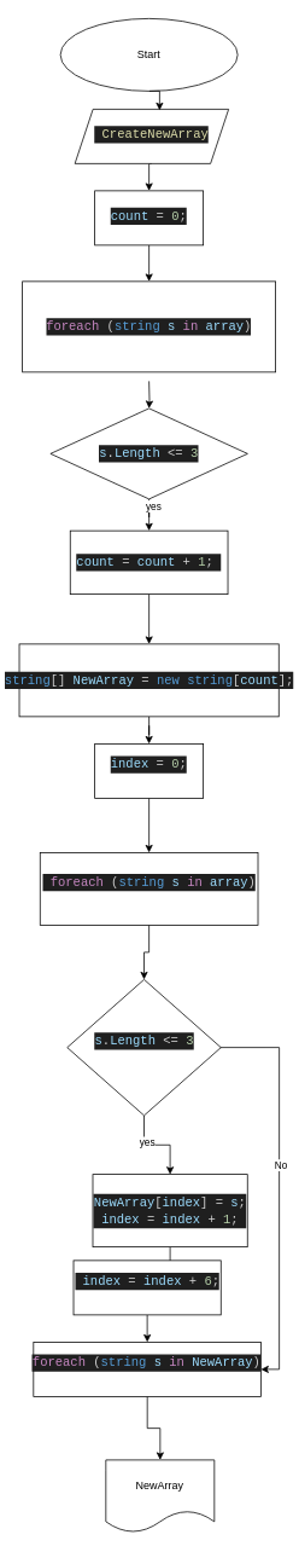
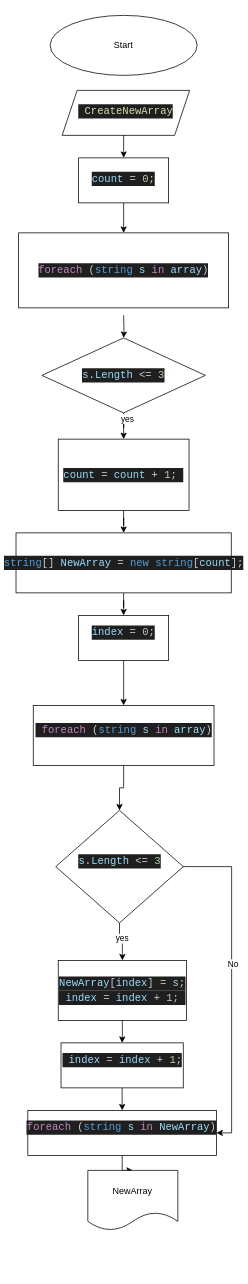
  <mxCell id="0" />
  <mxCell id="1" parent="0" />
  <mxCell id="2" value="Start" style="ellipse;whiteSpace=wrap;html=1;" parent="1" vertex="1"><mxGeometry x="66" y="20" width="196" height="80" as="geometry" /></mxCell>
  <mxCell id="3" style="edgeStyle=orthogonalEdgeStyle;rounded=0;orthogonalLoop=1;jettySize=auto;html=1;exitX=0.5;exitY=1;exitDx=0;exitDy=0;entryX=0.5;entryY=0;entryDx=0;entryDy=0;" parent="1" source="4" target="13" edge="1"><mxGeometry relative="1" as="geometry" /></mxCell>
  <mxCell id="4" value="&lt;pre style=&quot;text-wrap: wrap; margin-top: 0px; margin-bottom: 4px; padding: 10px; box-sizing: border-box; border: 1px solid var(--cib-color-stroke-neutral-primary); background: var(--cib-color-syntax-background-surface); border-radius: var(--cib-border-radius-large); color: rgb(17, 17, 17); font-size: 14px; text-align: left;&quot;&gt;&lt;div style=&quot;color: rgb(204, 204, 204); background-color: rgb(31, 31, 31); font-family: Consolas, &amp;quot;Courier New&amp;quot;, monospace; line-height: 19px; text-wrap: nowrap;&quot;&gt;&amp;nbsp;&lt;span style=&quot;color: #dcdcaa;&quot;&gt;CreateNewArray&lt;/span&gt;&lt;/div&gt;&lt;/pre&gt;" style="shape=parallelogram;perimeter=parallelogramPerimeter;whiteSpace=wrap;html=1;fixedSize=1;" parent="1" vertex="1"><mxGeometry x="82" y="120" width="170" height="60" as="geometry" /></mxCell>
  <mxCell id="5" value="" style="edgeStyle=orthogonalEdgeStyle;rounded=0;orthogonalLoop=1;jettySize=auto;html=1;" parent="1" source="9" target="11" edge="1"><mxGeometry relative="1" as="geometry" /></mxCell>
  <mxCell id="6" value="yes" style="edgeLabel;html=1;align=center;verticalAlign=middle;resizable=0;points=[];" parent="5" vertex="1" connectable="0"><mxGeometry x="-0.224" y="3" relative="1" as="geometry"><mxPoint as="offset" /></mxGeometry></mxCell>
  <mxCell id="7" style="edgeStyle=orthogonalEdgeStyle;rounded=0;orthogonalLoop=1;jettySize=auto;html=1;entryX=1;entryY=0.5;entryDx=0;entryDy=0;" parent="1" target="31" edge="1"><mxGeometry relative="1" as="geometry"><mxPoint x="242" y="1154.991" as="sourcePoint" /><mxPoint x="371.25" y="1450" as="targetPoint" /><Array as="points"><mxPoint x="308" y="1155" /><mxPoint x="308" y="1510" /></Array></mxGeometry></mxCell>
  <mxCell id="8" value="No" style="edgeLabel;html=1;align=center;verticalAlign=middle;resizable=0;points=[];" parent="7" vertex="1" connectable="0"><mxGeometry x="-0.112" y="1" relative="1" as="geometry"><mxPoint as="offset" /></mxGeometry></mxCell>
  <mxCell id="9" value="&#10;&lt;div style=&quot;color: #cccccc;background-color: #1f1f1f;font-family: Consolas, 'Courier New', monospace;font-weight: normal;font-size: 14px;line-height: 19px;white-space: pre;&quot;&gt;&lt;div&gt;&lt;span style=&quot;color: #9cdcfe;&quot;&gt;s&lt;/span&gt;&lt;span style=&quot;color: #d4d4d4;&quot;&gt;.&lt;/span&gt;&lt;span style=&quot;color: #9cdcfe;&quot;&gt;Length&lt;/span&gt;&lt;span style=&quot;color: #cccccc;&quot;&gt; &lt;/span&gt;&lt;span style=&quot;color: #d4d4d4;&quot;&gt;&amp;lt;=&lt;/span&gt;&lt;span style=&quot;color: #cccccc;&quot;&gt; &lt;/span&gt;&lt;span style=&quot;color: #b5cea8;&quot;&gt;3&lt;/span&gt;&lt;/div&gt;&lt;/div&gt;&#10;&#10;" style="rhombus;whiteSpace=wrap;html=1;" parent="1" vertex="1"><mxGeometry x="73.51" y="1080" width="170" height="150" as="geometry" /></mxCell>
  <mxCell id="10" value="" style="edgeStyle=orthogonalEdgeStyle;rounded=0;orthogonalLoop=1;jettySize=auto;html=1;" parent="1" source="11" target="29" edge="1"><mxGeometry relative="1" as="geometry" /></mxCell>
- <mxCell id="11" value="&lt;div style=&quot;color: rgb(204, 204, 204); background-color: rgb(31, 31, 31); font-family: Consolas, &amp;quot;Courier New&amp;quot;, monospace; font-size: 14px; line-height: 19px; white-space: pre;&quot;&gt;&lt;span style=&quot;color: #9cdcfe;&quot;&gt;NewArray&lt;/span&gt;[&lt;span style=&quot;color: #9cdcfe;&quot;&gt;index&lt;/span&gt;] &lt;span style=&quot;color: #d4d4d4;&quot;&gt;=&lt;/span&gt; &lt;span style=&quot;color: #9cdcfe;&quot;&gt;s&lt;/span&gt;;&lt;/div&gt;&lt;div style=&quot;color: rgb(204, 204, 204); background-color: rgb(31, 31, 31); font-family: Consolas, &amp;quot;Courier New&amp;quot;, monospace; font-size: 14px; line-height: 19px; white-space: pre;&quot;&gt;&lt;div style=&quot;line-height: 19px;&quot;&gt;&lt;span style=&quot;color: #9cdcfe;&quot;&gt;index&lt;/span&gt; &lt;span style=&quot;color: #d4d4d4;&quot;&gt;=&lt;/span&gt; &lt;span style=&quot;color: #9cdcfe;&quot;&gt;index&lt;/span&gt; &lt;span style=&quot;color: #d4d4d4;&quot;&gt;+&lt;/span&gt; &lt;span style=&quot;color: #b5cea8;&quot;&gt;1&lt;/span&gt;;&lt;/div&gt;&lt;/div&gt;" style="rounded=0;whiteSpace=wrap;html=1;" parent="1" vertex="1"><mxGeometry x="101.83" y="1295" width="171" height="80" as="geometry" /></mxCell>
+ <mxCell id="11" value="&lt;div style=&quot;color: rgb(204, 204, 204); background-color: rgb(31, 31, 31); font-family: Consolas, &amp;quot;Courier New&amp;quot;, monospace; font-size: 14px; line-height: 19px; white-space: pre;&quot;&gt;&lt;span style=&quot;color: #9cdcfe;&quot;&gt;NewArray&lt;/span&gt;[&lt;span style=&quot;color: #9cdcfe;&quot;&gt;index&lt;/span&gt;] &lt;span style=&quot;color: #d4d4d4;&quot;&gt;=&lt;/span&gt; &lt;span style=&quot;color: #9cdcfe;&quot;&gt;s&lt;/span&gt;;&lt;/div&gt;&lt;div style=&quot;color: rgb(204, 204, 204); background-color: rgb(31, 31, 31); font-family: Consolas, &amp;quot;Courier New&amp;quot;, monospace; font-size: 14px; line-height: 19px; white-space: pre;&quot;&gt;&lt;div style=&quot;line-height: 19px;&quot;&gt;&lt;span style=&quot;color: #9cdcfe;&quot;&gt;index&lt;/span&gt; &lt;span style=&quot;color: #d4d4d4;&quot;&gt;=&lt;/span&gt; &lt;span style=&quot;color: #9cdcfe;&quot;&gt;index&lt;/span&gt; &lt;span style=&quot;color: #d4d4d4;&quot;&gt;+&lt;/span&gt; &lt;span style=&quot;color: #b5cea8;&quot;&gt;1&lt;/span&gt;;&lt;/div&gt;&lt;/div&gt;" style="rounded=0;whiteSpace=wrap;html=1;" parent="1" vertex="1"><mxGeometry x="76.83" y="1280" width="171" height="80" as="geometry" /></mxCell>
  <mxCell id="12" value="" style="edgeStyle=orthogonalEdgeStyle;rounded=0;orthogonalLoop=1;jettySize=auto;html=1;" parent="1" source="13" target="23" edge="1"><mxGeometry relative="1" as="geometry" /></mxCell>
  <mxCell id="13" value="&lt;pre style=&quot;text-wrap: wrap; margin-top: 0px; margin-bottom: 4px; padding: 10px; box-sizing: border-box; border: 1px solid var(--cib-color-stroke-neutral-primary); background: var(--cib-color-syntax-background-surface); border-radius: var(--cib-border-radius-large); color: rgb(17, 17, 17); font-size: 14px; text-align: left;&quot;&gt;&lt;div style=&quot;color: rgb(204, 204, 204); background-color: rgb(31, 31, 31); font-family: Consolas, &amp;quot;Courier New&amp;quot;, monospace; line-height: 19px; text-wrap: nowrap;&quot;&gt;&lt;span style=&quot;color: #9cdcfe;&quot;&gt;count&lt;/span&gt; &lt;span style=&quot;color: #d4d4d4;&quot;&gt;=&lt;/span&gt; &lt;span style=&quot;color: #b5cea8;&quot;&gt;0&lt;/span&gt;;&lt;/div&gt;&lt;/pre&gt;" style="rounded=0;whiteSpace=wrap;html=1;" parent="1" vertex="1"><mxGeometry x="104" y="210" width="120" height="60" as="geometry" /></mxCell>
  <mxCell id="14" value="" style="edgeStyle=orthogonalEdgeStyle;rounded=0;orthogonalLoop=1;jettySize=auto;html=1;" parent="1" source="16" target="18" edge="1"><mxGeometry relative="1" as="geometry" /></mxCell>
  <mxCell id="15" value="yes" style="edgeLabel;html=1;align=center;verticalAlign=middle;resizable=0;points=[];" parent="14" vertex="1" connectable="0"><mxGeometry x="-0.644" y="4" relative="1" as="geometry"><mxPoint as="offset" /></mxGeometry></mxCell>
  <mxCell id="16" value="&lt;br&gt;&lt;div style=&quot;color: #cccccc;background-color: #1f1f1f;font-family: Consolas, 'Courier New', monospace;font-weight: normal;font-size: 14px;line-height: 19px;white-space: pre;&quot;&gt;&lt;div&gt;&lt;span style=&quot;color: #9cdcfe;&quot;&gt;s&lt;/span&gt;&lt;span style=&quot;color: #d4d4d4;&quot;&gt;.&lt;/span&gt;&lt;span style=&quot;color: #9cdcfe;&quot;&gt;Length&lt;/span&gt;&lt;span style=&quot;color: #cccccc;&quot;&gt; &lt;/span&gt;&lt;span style=&quot;color: #d4d4d4;&quot;&gt;&amp;lt;=&lt;/span&gt;&lt;span style=&quot;color: #cccccc;&quot;&gt; &lt;/span&gt;&lt;span style=&quot;color: #b5cea8;&quot;&gt;3&lt;/span&gt;&lt;/div&gt;&lt;/div&gt;&lt;div&gt;&lt;br&gt;&lt;/div&gt;" style="rhombus;whiteSpace=wrap;html=1;" parent="1" vertex="1"><mxGeometry x="55.01" y="450" width="218" height="100" as="geometry" /></mxCell>
  <mxCell id="17" value="" style="edgeStyle=orthogonalEdgeStyle;rounded=0;orthogonalLoop=1;jettySize=auto;html=1;" parent="1" source="18" target="20" edge="1"><mxGeometry relative="1" as="geometry" /></mxCell>
- <mxCell id="18" value="&lt;div style=&quot;color: rgb(204, 204, 204); background-color: rgb(31, 31, 31); font-family: Consolas, &amp;quot;Courier New&amp;quot;, monospace; font-size: 14px; line-height: 19px; white-space: pre;&quot;&gt;&lt;span style=&quot;color: #9cdcfe;&quot;&gt;count&lt;/span&gt; &lt;span style=&quot;color: #d4d4d4;&quot;&gt;=&lt;/span&gt; &lt;span style=&quot;color: #9cdcfe;&quot;&gt;count&lt;/span&gt; &lt;span style=&quot;color: #d4d4d4;&quot;&gt;+&lt;/span&gt; &lt;span style=&quot;color: #b5cea8;&quot;&gt;1&lt;/span&gt;; &lt;/div&gt;" style="rounded=0;whiteSpace=wrap;html=1;" parent="1" vertex="1"><mxGeometry x="76.83" y="585" width="174.37" height="70" as="geometry" /></mxCell>
+ <mxCell id="18" value="&lt;div style=&quot;color: rgb(204, 204, 204); background-color: rgb(31, 31, 31); font-family: Consolas, &amp;quot;Courier New&amp;quot;, monospace; font-size: 14px; line-height: 19px; white-space: pre;&quot;&gt;&lt;span style=&quot;color: #9cdcfe;&quot;&gt;count&lt;/span&gt; &lt;span style=&quot;color: #d4d4d4;&quot;&gt;=&lt;/span&gt; &lt;span style=&quot;color: #9cdcfe;&quot;&gt;count&lt;/span&gt; &lt;span style=&quot;color: #d4d4d4;&quot;&gt;+&lt;/span&gt; &lt;span style=&quot;color: #b5cea8;&quot;&gt;1&lt;/span&gt;; &lt;/div&gt;" style="rounded=0;whiteSpace=wrap;html=1;" parent="1" vertex="1"><mxGeometry x="76.83" y="585" width="174.37" height="95" as="geometry" /></mxCell>
  <mxCell id="19" value="" style="edgeStyle=orthogonalEdgeStyle;rounded=0;orthogonalLoop=1;jettySize=auto;html=1;" parent="1" source="20" target="25" edge="1"><mxGeometry relative="1" as="geometry" /></mxCell>
  <mxCell id="20" value="&lt;div style=&quot;color: rgb(204, 204, 204); background-color: rgb(31, 31, 31); font-family: Consolas, &amp;quot;Courier New&amp;quot;, monospace; font-size: 14px; line-height: 19px; white-space: pre;&quot;&gt;&lt;span style=&quot;color: #569cd6;&quot;&gt;string&lt;/span&gt;[] &lt;span style=&quot;color: #9cdcfe;&quot;&gt;NewArray&lt;/span&gt; &lt;span style=&quot;color: #d4d4d4;&quot;&gt;=&lt;/span&gt; &lt;span style=&quot;color: #569cd6;&quot;&gt;new&lt;/span&gt; &lt;span style=&quot;color: #569cd6;&quot;&gt;string&lt;/span&gt;[&lt;span style=&quot;color: #9cdcfe;&quot;&gt;count&lt;/span&gt;];&lt;/div&gt;" style="rounded=0;whiteSpace=wrap;html=1;" parent="1" vertex="1"><mxGeometry x="20.52" y="710" width="286.99" height="80" as="geometry" /></mxCell>
  <mxCell id="21" value="" style="edgeStyle=orthogonalEdgeStyle;rounded=0;orthogonalLoop=1;jettySize=auto;html=1;" parent="1" target="16" edge="1"><mxGeometry relative="1" as="geometry"><mxPoint x="164" y="419.997" as="sourcePoint" /></mxGeometry></mxCell>
- <mxCell id="22" style="edgeStyle=orthogonalEdgeStyle;rounded=0;orthogonalLoop=1;jettySize=auto;html=1;exitX=0.5;exitY=1;exitDx=0;exitDy=0;entryX=0.551;entryY=0.02;entryDx=0;entryDy=0;entryPerimeter=0;" parent="1" source="2" target="4" edge="1"><mxGeometry relative="1" as="geometry" /></mxCell>
  <mxCell id="23" value="&lt;div style=&quot;color: rgb(204, 204, 204); background-color: rgb(31, 31, 31); font-family: Consolas, &amp;quot;Courier New&amp;quot;, monospace; font-size: 14px; line-height: 19px; white-space: pre;&quot;&gt;&lt;span style=&quot;color: #c586c0;&quot;&gt;foreach&lt;/span&gt; (&lt;span style=&quot;color: #569cd6;&quot;&gt;string&lt;/span&gt; &lt;span style=&quot;color: #9cdcfe;&quot;&gt;s&lt;/span&gt; &lt;span style=&quot;color: #c586c0;&quot;&gt;in&lt;/span&gt; &lt;span style=&quot;color: #9cdcfe;&quot;&gt;array&lt;/span&gt;)&lt;/div&gt;" style="rounded=0;whiteSpace=wrap;html=1;" parent="1" vertex="1"><mxGeometry x="24" y="310" width="280" height="100" as="geometry" /></mxCell>
  <mxCell id="24" value="" style="edgeStyle=orthogonalEdgeStyle;rounded=0;orthogonalLoop=1;jettySize=auto;html=1;" parent="1" source="25" target="27" edge="1"><mxGeometry relative="1" as="geometry" /></mxCell>
  <mxCell id="25" value="&#10;&lt;div style=&quot;color: #cccccc;background-color: #1f1f1f;font-family: Consolas, 'Courier New', monospace;font-weight: normal;font-size: 14px;line-height: 19px;white-space: pre;&quot;&gt;&lt;div&gt;&lt;span style=&quot;color: #9cdcfe;&quot;&gt;index&lt;/span&gt;&lt;span style=&quot;color: #cccccc;&quot;&gt; &lt;/span&gt;&lt;span style=&quot;color: #d4d4d4;&quot;&gt;=&lt;/span&gt;&lt;span style=&quot;color: #cccccc;&quot;&gt; &lt;/span&gt;&lt;span style=&quot;color: #b5cea8;&quot;&gt;0&lt;/span&gt;&lt;span style=&quot;color: #cccccc;&quot;&gt;;&lt;/span&gt;&lt;/div&gt;&lt;/div&gt;&#10;&#10;" style="rounded=0;whiteSpace=wrap;html=1;" parent="1" vertex="1"><mxGeometry x="104.01" y="820" width="120" height="60" as="geometry" /></mxCell>
  <mxCell id="26" value="" style="edgeStyle=orthogonalEdgeStyle;rounded=0;orthogonalLoop=1;jettySize=auto;html=1;" parent="1" source="27" target="9" edge="1"><mxGeometry relative="1" as="geometry" /></mxCell>
  <mxCell id="27" value="&#10;&lt;div style=&quot;color: #cccccc;background-color: #1f1f1f;font-family: Consolas, 'Courier New', monospace;font-weight: normal;font-size: 14px;line-height: 19px;white-space: pre;&quot;&gt;&lt;div&gt;&lt;span style=&quot;color: #cccccc;&quot;&gt;&amp;nbsp;&lt;/span&gt;&lt;span style=&quot;color: #c586c0;&quot;&gt;foreach&lt;/span&gt;&lt;span style=&quot;color: #cccccc;&quot;&gt; (&lt;/span&gt;&lt;span style=&quot;color: #569cd6;&quot;&gt;string&lt;/span&gt;&lt;span style=&quot;color: #cccccc;&quot;&gt; &lt;/span&gt;&lt;span style=&quot;color: #9cdcfe;&quot;&gt;s&lt;/span&gt;&lt;span style=&quot;color: #cccccc;&quot;&gt; &lt;/span&gt;&lt;span style=&quot;color: #c586c0;&quot;&gt;in&lt;/span&gt;&lt;span style=&quot;color: #cccccc;&quot;&gt; &lt;/span&gt;&lt;span style=&quot;color: #9cdcfe;&quot;&gt;array&lt;/span&gt;&lt;span style=&quot;color: #cccccc;&quot;&gt;)&lt;/span&gt;&lt;/div&gt;&lt;/div&gt;&#10;&#10;" style="rounded=0;whiteSpace=wrap;html=1;" parent="1" vertex="1"><mxGeometry x="43.51" y="940" width="241" height="80" as="geometry" /></mxCell>
  <mxCell id="28" value="" style="edgeStyle=orthogonalEdgeStyle;rounded=0;orthogonalLoop=1;jettySize=auto;html=1;" parent="1" source="29" target="31" edge="1"><mxGeometry relative="1" as="geometry" /></mxCell>
- <mxCell id="29" value="&#10;&lt;div style=&quot;color: #cccccc;background-color: #1f1f1f;font-family: Consolas, 'Courier New', monospace;font-weight: normal;font-size: 14px;line-height: 19px;white-space: pre;&quot;&gt;&lt;div&gt;&lt;span style=&quot;color: #cccccc;&quot;&gt;&amp;nbsp;&lt;/span&gt;&lt;span style=&quot;color: #9cdcfe;&quot;&gt;index&lt;/span&gt;&lt;span style=&quot;color: #cccccc;&quot;&gt; &lt;/span&gt;&lt;span style=&quot;color: #d4d4d4;&quot;&gt;=&lt;/span&gt;&lt;span style=&quot;color: #cccccc;&quot;&gt; &lt;/span&gt;&lt;span style=&quot;color: #9cdcfe;&quot;&gt;index&lt;/span&gt;&lt;span style=&quot;color: #cccccc;&quot;&gt; &lt;/span&gt;&lt;span style=&quot;color: #d4d4d4;&quot;&gt;+&lt;/span&gt;&lt;span style=&quot;color: #cccccc;&quot;&gt; &lt;/span&gt;&lt;span style=&quot;color: #b5cea8;&quot;&gt;6&lt;/span&gt;&lt;span style=&quot;color: #cccccc;&quot;&gt;;&lt;/span&gt;&lt;/div&gt;&lt;/div&gt;&#10;&#10;" style="rounded=0;whiteSpace=wrap;html=1;" parent="1" vertex="1"><mxGeometry x="80.52" y="1390" width="162.99" height="60" as="geometry" /></mxCell>
+ <mxCell id="29" value="&#10;&lt;div style=&quot;color: #cccccc;background-color: #1f1f1f;font-family: Consolas, 'Courier New', monospace;font-weight: normal;font-size: 14px;line-height: 19px;white-space: pre;&quot;&gt;&lt;div&gt;&lt;span style=&quot;color: #cccccc;&quot;&gt;&amp;nbsp;&lt;/span&gt;&lt;span style=&quot;color: #9cdcfe;&quot;&gt;index&lt;/span&gt;&lt;span style=&quot;color: #cccccc;&quot;&gt; &lt;/span&gt;&lt;span style=&quot;color: #d4d4d4;&quot;&gt;=&lt;/span&gt;&lt;span style=&quot;color: #cccccc;&quot;&gt; &lt;/span&gt;&lt;span style=&quot;color: #9cdcfe;&quot;&gt;index&lt;/span&gt;&lt;span style=&quot;color: #cccccc;&quot;&gt; &lt;/span&gt;&lt;span style=&quot;color: #d4d4d4;&quot;&gt;+&lt;/span&gt;&lt;span style=&quot;color: #cccccc;&quot;&gt; &lt;/span&gt;&lt;span style=&quot;color: #b5cea8;&quot;&gt;1&lt;/span&gt;&lt;span style=&quot;color: #cccccc;&quot;&gt;;&lt;/span&gt;&lt;/div&gt;&lt;/div&gt;&#10;&#10;" style="rounded=0;whiteSpace=wrap;html=1;" parent="1" vertex="1"><mxGeometry x="80.52" y="1390" width="162.99" height="60" as="geometry" /></mxCell>
  <mxCell id="30" value="" style="edgeStyle=orthogonalEdgeStyle;rounded=0;orthogonalLoop=1;jettySize=auto;html=1;" parent="1" source="31" target="32" edge="1"><mxGeometry relative="1" as="geometry" /></mxCell>
  <mxCell id="31" value="&#10;&lt;div style=&quot;color: #cccccc;background-color: #1f1f1f;font-family: Consolas, 'Courier New', monospace;font-weight: normal;font-size: 14px;line-height: 19px;white-space: pre;&quot;&gt;&lt;div&gt;&lt;span style=&quot;color: #c586c0;&quot;&gt;foreach&lt;/span&gt;&lt;span style=&quot;color: #cccccc;&quot;&gt; (&lt;/span&gt;&lt;span style=&quot;color: #569cd6;&quot;&gt;string&lt;/span&gt;&lt;span style=&quot;color: #cccccc;&quot;&gt; &lt;/span&gt;&lt;span style=&quot;color: #9cdcfe;&quot;&gt;s&lt;/span&gt;&lt;span style=&quot;color: #cccccc;&quot;&gt; &lt;/span&gt;&lt;span style=&quot;color: #c586c0;&quot;&gt;in&lt;/span&gt;&lt;span style=&quot;color: #cccccc;&quot;&gt; &lt;/span&gt;&lt;span style=&quot;color: #9cdcfe;&quot;&gt;NewArray&lt;/span&gt;&lt;span style=&quot;color: #cccccc;&quot;&gt;)&lt;/span&gt;&lt;/div&gt;&lt;/div&gt;&#10;&#10;" style="rounded=0;whiteSpace=wrap;html=1;" parent="1" vertex="1"><mxGeometry x="36.27" y="1480" width="251.48" height="60" as="geometry" /></mxCell>
- <mxCell id="32" value="NewArray" style="shape=document;whiteSpace=wrap;html=1;boundedLbl=1;rounded=0;" parent="1" vertex="1"><mxGeometry x="116.26" y="1610" width="120" height="80" as="geometry" /></mxCell>
+ <mxCell id="32" value="NewArray" style="shape=document;whiteSpace=wrap;html=1;boundedLbl=1;rounded=0;" parent="1" vertex="1"><mxGeometry x="116.26" y="1560" width="120" height="80" as="geometry" /></mxCell>
